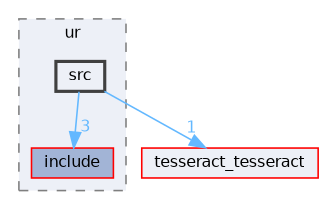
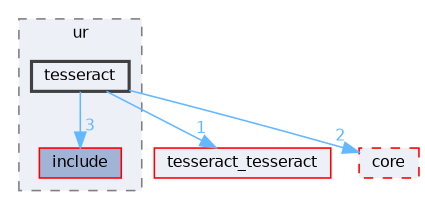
  digraph {
    compound=true
    node [color=red fillcolor="#edf0f7" fontname=Helvetica fontsize=10 shape=box style=filled]
    edge [color=steelblue1 fontcolor=steelblue1 fontname=Helvetica fontsize=10 labeldistance=1.5 labelfontname=Helvetica labelfontsize=10]
    n1 [fillcolor="#a2b4d6" height=0.2 label=include width=0.4]
-   n2 [color=grey25 height=0.2 label=src style="filled,bold" width=0.4]
+   n2 [color=grey25 height=0.2 label=tesseract style="filled,bold" width=0.4]
    n3 [height=0.2 label=tesseract_tesseract width=0.4]
+   n4 [height=0.2 label=core style="filled,dashed" width=0.4]
    subgraph cluster_1 {
      bgcolor="#edf0f7"
      fontname=Helvetica
      fontsize=10
      label=ur
      pencolor=grey50
      style="filled,dashed"
      n1
      n2
    }
    n2 -> n1 [headlabel=3]
    n2 -> n3 [headlabel=1]
+   n2 -> n4 [headlabel=2]
  }
